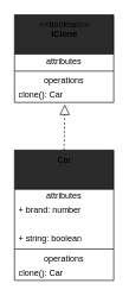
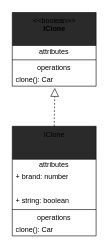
  <mxCell id="0" />
  <mxCell id="1" parent="0" />
- <mxCell id="2" value="Car" style="swimlane;fontStyle=0;align=center;verticalAlign=top;childLayout=stackLayout;horizontal=1;startSize=55;horizontalStack=0;resizeParent=1;resizeParentMax=0;resizeLast=0;collapsible=0;marginBottom=0;html=1;fillColor=#2a2a2a;" vertex="1" parent="1"><mxGeometry x="20" y="210" width="140" height="183" as="geometry" /></mxCell>
+ <mxCell id="2" value="IClone" style="swimlane;fontStyle=0;align=center;verticalAlign=top;childLayout=stackLayout;horizontal=1;startSize=55;horizontalStack=0;resizeParent=1;resizeParentMax=0;resizeLast=0;collapsible=0;marginBottom=0;html=1;fillColor=#2a2a2a;" vertex="1" parent="1"><mxGeometry x="20" y="210" width="140" height="183" as="geometry" /></mxCell>
  <mxCell id="3" value="attributes" style="text;html=1;strokeColor=none;fillColor=none;align=center;verticalAlign=middle;spacingLeft=4;spacingRight=4;overflow=hidden;rotatable=0;points=[[0,0.5],[1,0.5]];portConstraint=eastwest;" vertex="1" parent="2"><mxGeometry y="55" width="140" height="20" as="geometry" /></mxCell>
  <mxCell id="4" value="+ brand: number" style="text;html=1;strokeColor=none;fillColor=none;align=left;verticalAlign=middle;spacingLeft=4;spacingRight=4;overflow=hidden;rotatable=0;points=[[0,0.5],[1,0.5]];portConstraint=eastwest;" vertex="1" parent="2"><mxGeometry y="75" width="140" height="20" as="geometry" /></mxCell>
  <mxCell id="5" value="&lt;font color=&quot;#ffffff&quot;&gt;+ price: number&lt;/font&gt;" style="text;html=1;strokeColor=none;fillColor=none;align=left;verticalAlign=middle;spacingLeft=4;spacingRight=4;overflow=hidden;rotatable=0;points=[[0,0.5],[1,0.5]];portConstraint=eastwest;fontColor=#808080;" vertex="1" parent="2"><mxGeometry y="95" width="140" height="20" as="geometry" /></mxCell>
  <mxCell id="6" value="+ string: boolean" style="text;html=1;strokeColor=none;fillColor=none;align=left;verticalAlign=middle;spacingLeft=4;spacingRight=4;overflow=hidden;rotatable=0;points=[[0,0.5],[1,0.5]];portConstraint=eastwest;" vertex="1" parent="2"><mxGeometry y="115" width="140" height="20" as="geometry" /></mxCell>
  <mxCell id="7" value="" style="line;strokeWidth=1;fillColor=none;align=left;verticalAlign=middle;spacingTop=-1;spacingLeft=3;spacingRight=3;rotatable=0;labelPosition=right;points=[];portConstraint=eastwest;" vertex="1" parent="2"><mxGeometry y="135" width="140" height="8" as="geometry" /></mxCell>
  <mxCell id="8" value="operations" style="text;html=1;strokeColor=none;fillColor=none;align=center;verticalAlign=middle;spacingLeft=4;spacingRight=4;overflow=hidden;rotatable=0;points=[[0,0.5],[1,0.5]];portConstraint=eastwest;" vertex="1" parent="2"><mxGeometry y="143" width="140" height="20" as="geometry" /></mxCell>
  <mxCell id="9" value="clone(): Car" style="text;html=1;strokeColor=none;fillColor=none;align=left;verticalAlign=middle;spacingLeft=4;spacingRight=4;overflow=hidden;rotatable=0;points=[[0,0.5],[1,0.5]];portConstraint=eastwest;" vertex="1" parent="2"><mxGeometry y="163" width="140" height="20" as="geometry" /></mxCell>
  <mxCell id="10" value="&amp;lt;&amp;lt;boolean&amp;gt;&amp;gt;&lt;br&gt;&lt;b&gt;IClone&lt;/b&gt;" style="swimlane;fontStyle=0;align=center;verticalAlign=top;childLayout=stackLayout;horizontal=1;startSize=55;horizontalStack=0;resizeParent=1;resizeParentMax=0;resizeLast=0;collapsible=0;marginBottom=0;html=1;fillColor=#2a2a2a;" vertex="1" parent="1"><mxGeometry x="20" y="20" width="140" height="123" as="geometry" /></mxCell>
  <mxCell id="11" value="attributes" style="text;html=1;strokeColor=none;fillColor=none;align=center;verticalAlign=middle;spacingLeft=4;spacingRight=4;overflow=hidden;rotatable=0;points=[[0,0.5],[1,0.5]];portConstraint=eastwest;" vertex="1" parent="10"><mxGeometry y="55" width="140" height="20" as="geometry" /></mxCell>
  <mxCell id="12" value="" style="line;strokeWidth=1;fillColor=none;align=left;verticalAlign=middle;spacingTop=-1;spacingLeft=3;spacingRight=3;rotatable=0;labelPosition=right;points=[];portConstraint=eastwest;" vertex="1" parent="10"><mxGeometry y="75" width="140" height="8" as="geometry" /></mxCell>
  <mxCell id="13" value="operations" style="text;html=1;strokeColor=none;fillColor=none;align=center;verticalAlign=middle;spacingLeft=4;spacingRight=4;overflow=hidden;rotatable=0;points=[[0,0.5],[1,0.5]];portConstraint=eastwest;" vertex="1" parent="10"><mxGeometry y="83" width="140" height="20" as="geometry" /></mxCell>
  <mxCell id="14" value="clone(): Car" style="text;html=1;strokeColor=none;fillColor=none;align=left;verticalAlign=middle;spacingLeft=4;spacingRight=4;overflow=hidden;rotatable=0;points=[[0,0.5],[1,0.5]];portConstraint=eastwest;" vertex="1" parent="10"><mxGeometry y="103" width="140" height="20" as="geometry" /></mxCell>
  <mxCell id="15" value="" style="endArrow=block;dashed=1;endFill=0;endSize=12;html=1;exitX=0.5;exitY=0;exitDx=0;exitDy=0;entryX=0.507;entryY=1.15;entryDx=0;entryDy=0;entryPerimeter=0;" edge="1" parent="1" source="2" target="14"><mxGeometry width="160" relative="1" as="geometry"><mxPoint x="270" y="90" as="sourcePoint" /><mxPoint x="430" y="90" as="targetPoint" /></mxGeometry></mxCell>
